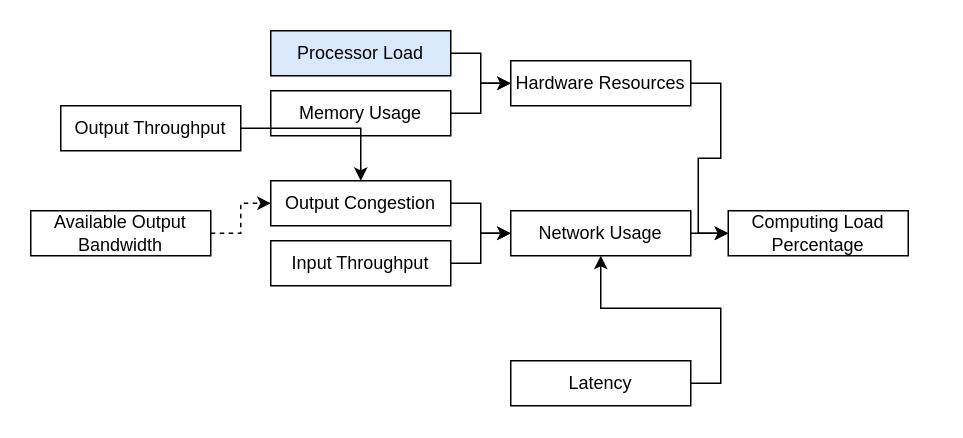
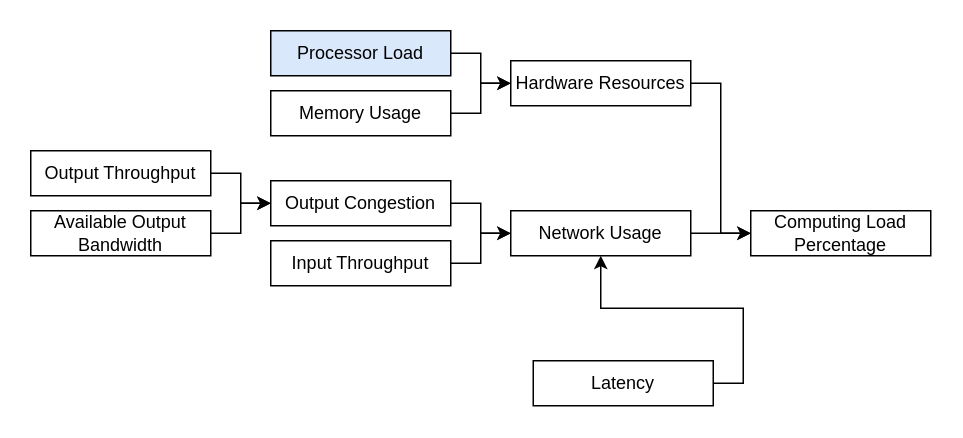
  <mxCell id="0" />
  <mxCell id="1" parent="0" />
  <mxCell id="2" style="edgeStyle=orthogonalEdgeStyle;rounded=0;orthogonalLoop=1;jettySize=auto;html=1;exitX=1;exitY=0.5;exitDx=0;exitDy=0;entryX=0;entryY=0.5;entryDx=0;entryDy=0;" edge="1" parent="1" source="3" target="7"><mxGeometry relative="1" as="geometry" /></mxCell>
  <mxCell id="3" value="Processor Load" style="rounded=0;whiteSpace=wrap;html=1;fillColor=#dae8fc;" vertex="1" parent="1"><mxGeometry x="180" y="20" width="120" height="30" as="geometry" /></mxCell>
  <mxCell id="4" style="edgeStyle=orthogonalEdgeStyle;rounded=0;orthogonalLoop=1;jettySize=auto;html=1;exitX=1;exitY=0.5;exitDx=0;exitDy=0;" edge="1" parent="1" source="5" target="7"><mxGeometry relative="1" as="geometry" /></mxCell>
  <mxCell id="5" value="Memory Usage" style="rounded=0;whiteSpace=wrap;html=1;" vertex="1" parent="1"><mxGeometry x="180" y="60" width="120" height="30" as="geometry" /></mxCell>
  <mxCell id="6" style="edgeStyle=orthogonalEdgeStyle;rounded=0;orthogonalLoop=1;jettySize=auto;html=1;exitX=1;exitY=0.5;exitDx=0;exitDy=0;entryX=0;entryY=0.5;entryDx=0;entryDy=0;" edge="1" parent="1" source="7" target="20"><mxGeometry relative="1" as="geometry" /></mxCell>
  <mxCell id="7" value="Hardware Resources" style="rounded=0;whiteSpace=wrap;html=1;" vertex="1" parent="1"><mxGeometry x="340" y="40" width="120" height="30" as="geometry" /></mxCell>
  <mxCell id="8" style="edgeStyle=orthogonalEdgeStyle;rounded=0;orthogonalLoop=1;jettySize=auto;html=1;exitX=1;exitY=0.5;exitDx=0;exitDy=0;" edge="1" parent="1" source="9" target="13"><mxGeometry relative="1" as="geometry" /></mxCell>
- <mxCell id="9" value="Output Throughput" style="rounded=0;whiteSpace=wrap;html=1;" vertex="1" parent="1"><mxGeometry x="40" y="70" width="120" height="30" as="geometry" /></mxCell>
- <mxCell id="10" style="edgeStyle=orthogonalEdgeStyle;rounded=0;orthogonalLoop=1;jettySize=auto;html=1;exitX=1;exitY=0.5;exitDx=0;exitDy=0;dashed=1;" edge="1" parent="1" source="11" target="13"><mxGeometry relative="1" as="geometry" /></mxCell>
+ <mxCell id="9" value="Output Throughput" style="rounded=0;whiteSpace=wrap;html=1;" vertex="1" parent="1"><mxGeometry x="20" y="100" width="120" height="30" as="geometry" /></mxCell>
+ <mxCell id="10" style="edgeStyle=orthogonalEdgeStyle;rounded=0;orthogonalLoop=1;jettySize=auto;html=1;exitX=1;exitY=0.5;exitDx=0;exitDy=0;" edge="1" parent="1" source="11" target="13"><mxGeometry relative="1" as="geometry" /></mxCell>
  <mxCell id="11" value="Available Output Bandwidth" style="rounded=0;whiteSpace=wrap;html=1;" vertex="1" parent="1"><mxGeometry x="20" y="140" width="120" height="30" as="geometry" /></mxCell>
  <mxCell id="12" style="edgeStyle=orthogonalEdgeStyle;rounded=0;orthogonalLoop=1;jettySize=auto;html=1;exitX=1;exitY=0.5;exitDx=0;exitDy=0;" edge="1" parent="1" source="13" target="17"><mxGeometry relative="1" as="geometry" /></mxCell>
  <mxCell id="13" value="Output Congestion" style="rounded=0;whiteSpace=wrap;html=1;" vertex="1" parent="1"><mxGeometry x="180" y="120" width="120" height="30" as="geometry" /></mxCell>
  <mxCell id="14" style="edgeStyle=orthogonalEdgeStyle;rounded=0;orthogonalLoop=1;jettySize=auto;html=1;exitX=1;exitY=0.5;exitDx=0;exitDy=0;" edge="1" parent="1" source="15" target="17"><mxGeometry relative="1" as="geometry" /></mxCell>
  <mxCell id="15" value="Input Throughput" style="rounded=0;whiteSpace=wrap;html=1;" vertex="1" parent="1"><mxGeometry x="180" y="160" width="120" height="30" as="geometry" /></mxCell>
  <mxCell id="16" style="edgeStyle=orthogonalEdgeStyle;rounded=0;orthogonalLoop=1;jettySize=auto;html=1;exitX=1;exitY=0.5;exitDx=0;exitDy=0;entryX=0;entryY=0.5;entryDx=0;entryDy=0;" edge="1" parent="1" source="17" target="20"><mxGeometry relative="1" as="geometry" /></mxCell>
  <mxCell id="17" value="Network Usage" style="rounded=0;whiteSpace=wrap;html=1;" vertex="1" parent="1"><mxGeometry x="340" y="140" width="120" height="30" as="geometry" /></mxCell>
  <mxCell id="18" style="edgeStyle=orthogonalEdgeStyle;rounded=0;orthogonalLoop=1;jettySize=auto;html=1;exitX=1;exitY=0.5;exitDx=0;exitDy=0;" edge="1" parent="1" source="19" target="17"><mxGeometry relative="1" as="geometry" /></mxCell>
- <mxCell id="19" value="Latency" style="rounded=0;whiteSpace=wrap;html=1;" vertex="1" parent="1"><mxGeometry x="340" y="240" width="120" height="30" as="geometry" /></mxCell>
- <mxCell id="20" value="Computing Load Percentage" style="rounded=0;whiteSpace=wrap;html=1;" vertex="1" parent="1"><mxGeometry x="485" y="140" width="120" height="30" as="geometry" /></mxCell>
+ <mxCell id="19" value="Latency" style="rounded=0;whiteSpace=wrap;html=1;" vertex="1" parent="1"><mxGeometry x="355" y="240" width="120" height="30" as="geometry" /></mxCell>
+ <mxCell id="20" value="Computing Load Percentage" style="rounded=0;whiteSpace=wrap;html=1;" vertex="1" parent="1"><mxGeometry x="500" y="140" width="120" height="30" as="geometry" /></mxCell>
